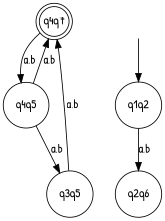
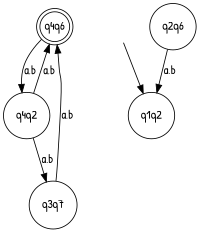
  digraph {
    fontname="Patrick Hand"
    rankdir=TB
    node [fontname="Patrick Hand" margin=0.1 shape=circle]
    edge [fontname="Patrick Hand"]
-   q4q6 [margin=0 shape=doublecircle label=q4q7]
-   q4q5
-   q3q5
+   q4q6 [margin=0 shape=doublecircle]
+   q4q5 [label=q4q2]
+   q3q5 [label=q3q7]
    " " [color=white width=0]
    n5 [label=q1q2]
    q2q6
    q4q6 -> q4q5 [label="a,b"]
    q4q5 -> q4q6 [label="a,b"]
    q4q5 -> q3q5 [label="a,b"]
    q3q5 -> q4q6 [label="a,b"]
    " " -> n5
-   n5 -> q2q6 [label="a,b"]
+   q2q6 -> n5 [label="a,b"]
  }
